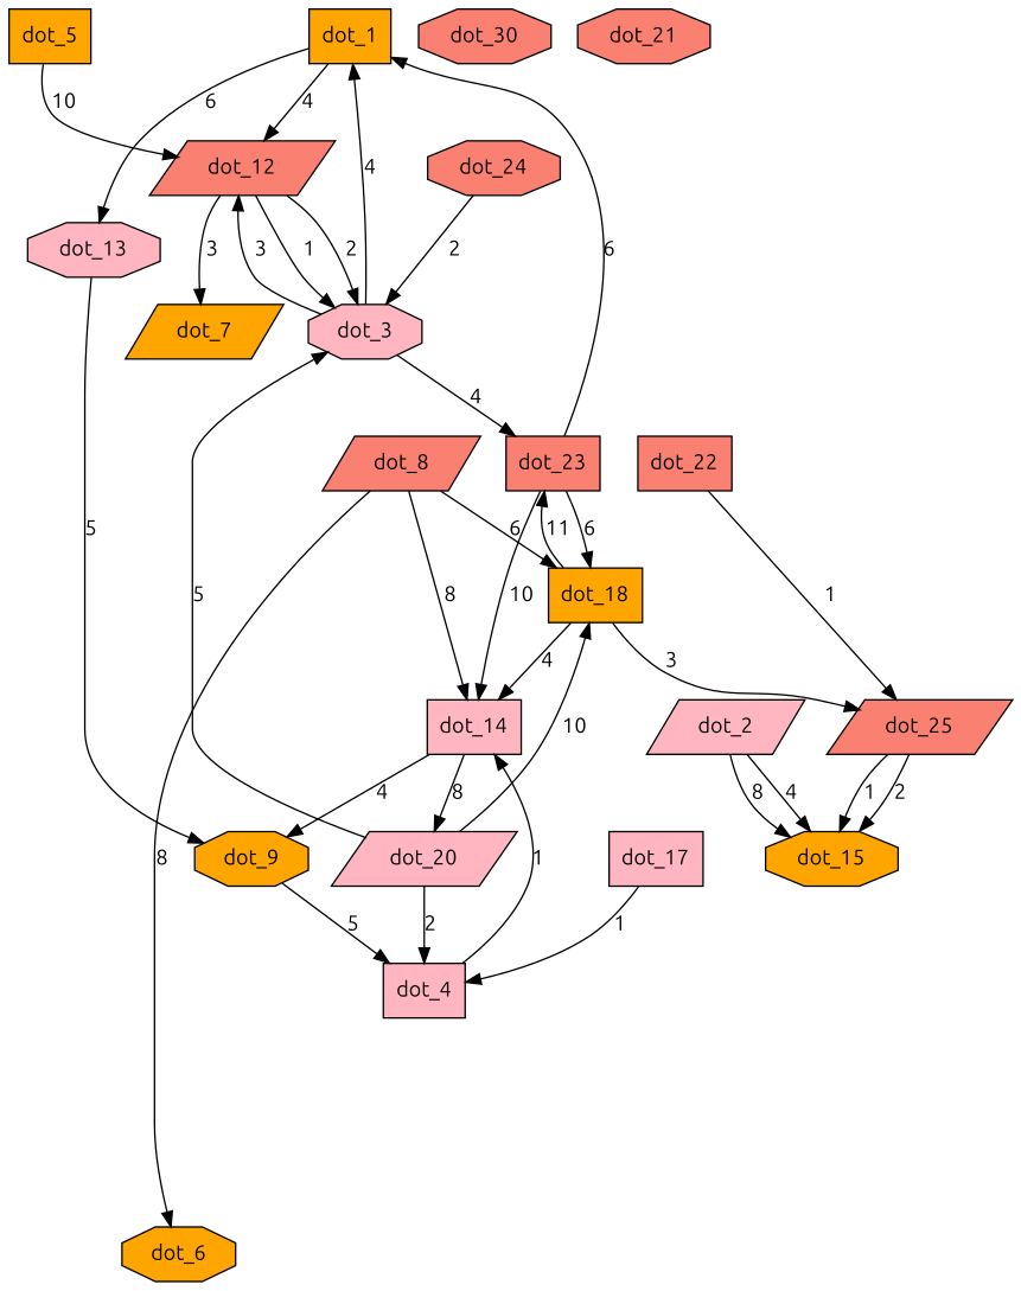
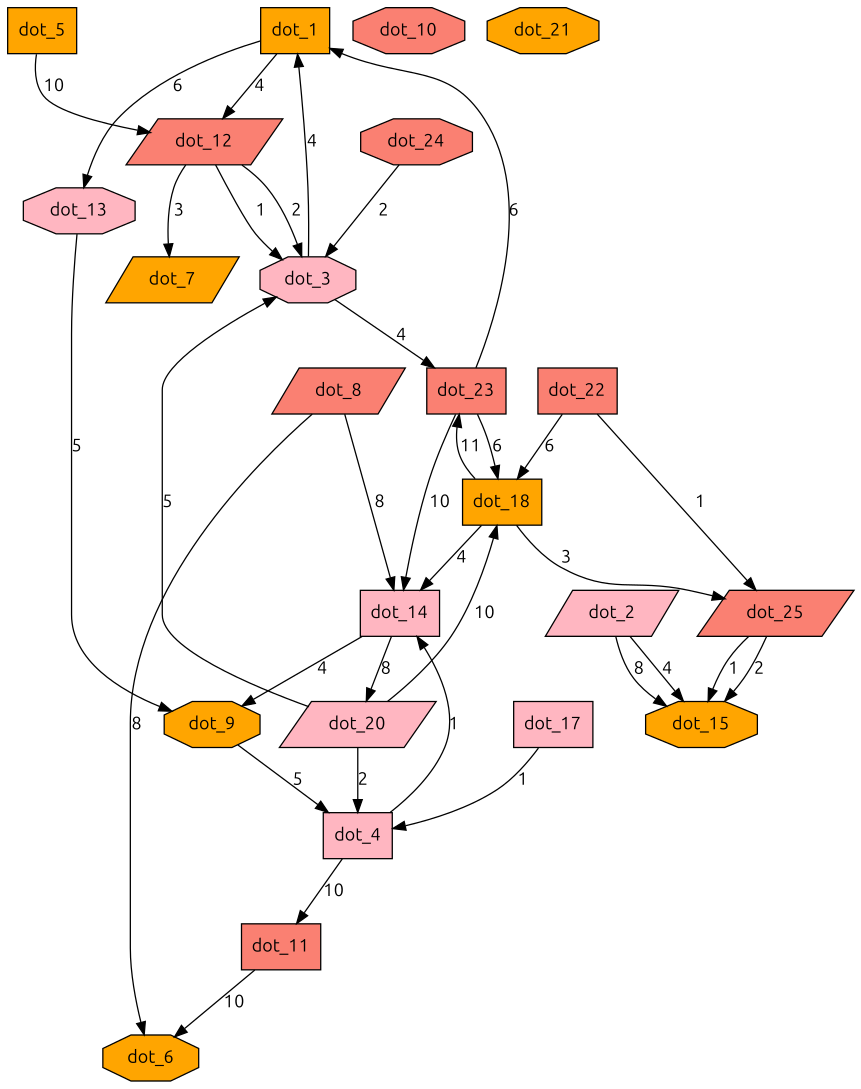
  digraph {
    fontname=Ubuntu
    node [fillcolor=orange fontname=Ubuntu shape=box style=filled]
    edge [arrowhead=normal fontname=Ubuntu]
    n1 [label=dot_1]
    n2 [fillcolor=salmon label=dot_12 shape=parallelogram]
    n3 [fillcolor=lightpink label=dot_13 shape=octagon]
    n4 [fillcolor=lightpink label=dot_3 shape=octagon]
    n5 [label=dot_7 shape=parallelogram]
    n6 [label=dot_9 shape=octagon]
    n7 [fillcolor=lightpink label=dot_2 shape=parallelogram]
    n8 [label=dot_15 shape=octagon]
    n9 [fillcolor=salmon label=dot_23]
    n10 [fillcolor=lightpink label=dot_14]
    n11 [label=dot_18]
    n12 [fillcolor=lightpink label=dot_4]
+   n13 [fillcolor=salmon label=dot_11]
    n14 [label=dot_6 shape=octagon]
    n15 [fillcolor=lightpink label=dot_20 shape=parallelogram]
    n16 [label=dot_5]
    n17 [fillcolor=salmon label=dot_8 shape=parallelogram]
    n18 [fillcolor=salmon label=dot_25 shape=parallelogram]
-   n19 [fillcolor=salmon label=dot_30 shape=octagon]
+   n19 [fillcolor=salmon label=dot_10 shape=octagon]
    n20 [fillcolor=salmon label=dot_22]
    n21 [fillcolor=lightpink label=dot_17]
-   n22 [fillcolor=salmon label=dot_21 shape=octagon]
+   n22 [label=dot_21 shape=octagon]
    n23 [fillcolor=salmon label=dot_24 shape=octagon]
    n1 -> n2 [label=4]
    n1 -> n3 [label=6]
    n2 -> n4 [label=1]
    n2 -> n4 [label=2]
    n2 -> n5 [label=3]
    n3 -> n6 [label=5]
    n4 -> n1 [label=4]
-   n4 -> n2 [label=3]
    n4 -> n9 [label=4]
    n6 -> n12 [label=5]
    n7 -> n8 [label=4]
    n7 -> n8 [label=8]
    n9 -> n1 [label=6]
    n9 -> n10 [label=10]
    n9 -> n11 [label=6]
    n10 -> n6 [label=4]
    n10 -> n15 [label=8]
    n11 -> n9 [label=11]
    n11 -> n10 [label=4]
    n11 -> n18 [label=3]
    n12 -> n10 [label=1]
+   n12 -> n13 [label=10]
+   n13 -> n14 [label=10]
    n15 -> n4 [label=5]
    n15 -> n11 [label=10]
    n15 -> n12 [label=2]
    n16 -> n2 [label=10]
    n17 -> n10 [label=8]
-   n17 -> n11 [label=6]
+   n20 -> n11 [label=6]
    n17 -> n14 [label=8]
    n18 -> n8 [label=2]
    n18 -> n8 [label=1]
    n20 -> n18 [label=1]
    n21 -> n12 [label=1]
    n23 -> n4 [label=2]
  }
